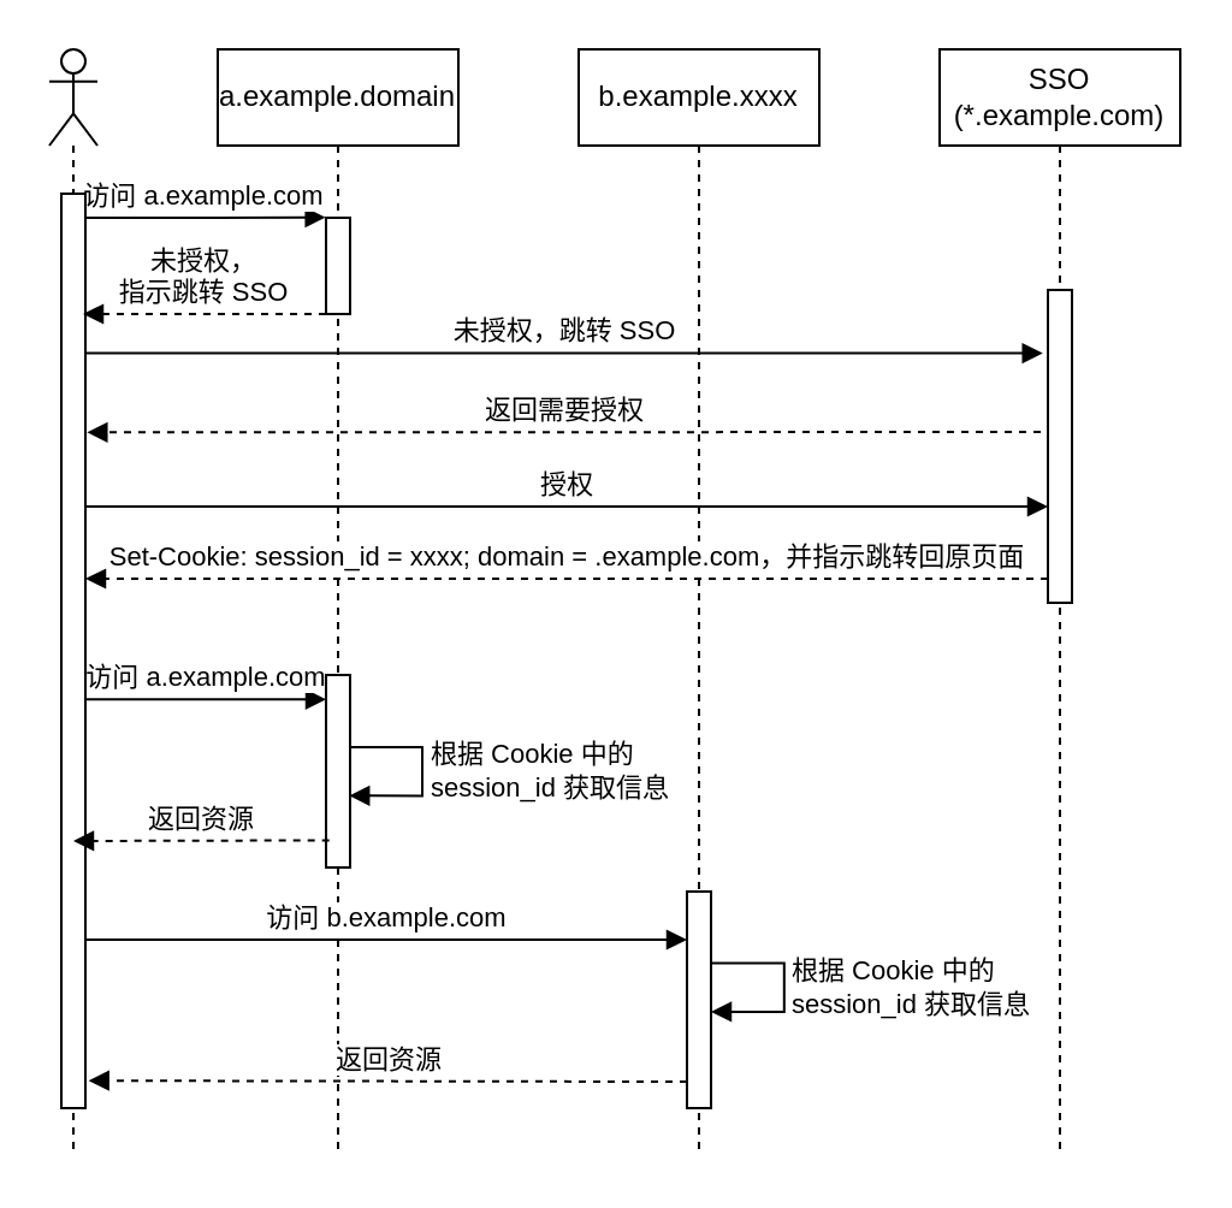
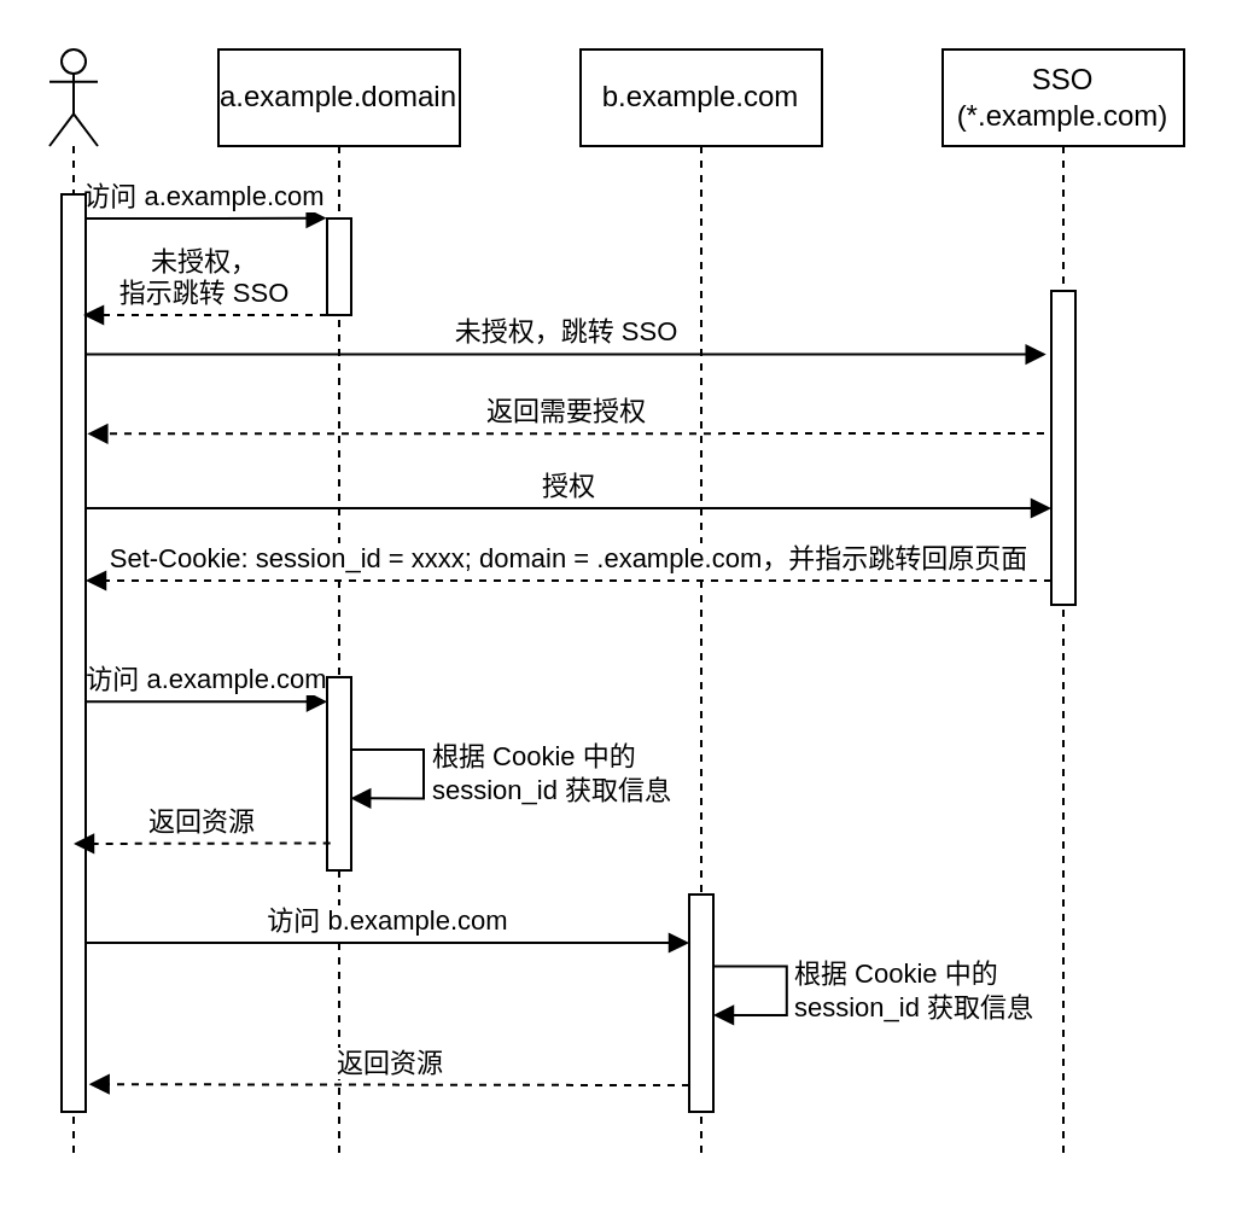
  <mxCell id="0" />
  <mxCell id="1" parent="0" />
  <mxCell id="2" value="" style="shape=umlLifeline;participant=umlActor;perimeter=lifelinePerimeter;whiteSpace=wrap;html=1;container=1;collapsible=0;recursiveResize=0;verticalAlign=top;spacingTop=36;outlineConnect=0;" vertex="1" parent="1"><mxGeometry x="20" y="20" width="20" height="460" as="geometry" /></mxCell>
  <mxCell id="3" value="a.example.domain" style="shape=umlLifeline;perimeter=lifelinePerimeter;whiteSpace=wrap;html=1;container=1;collapsible=0;recursiveResize=0;outlineConnect=0;" vertex="1" parent="1"><mxGeometry x="90" y="20" width="100" height="460" as="geometry" /></mxCell>
- <mxCell id="4" value="b.example.xxxx" style="shape=umlLifeline;perimeter=lifelinePerimeter;whiteSpace=wrap;html=1;container=1;collapsible=0;recursiveResize=0;outlineConnect=0;" vertex="1" parent="1"><mxGeometry x="240" y="20" width="100" height="460" as="geometry" /></mxCell>
+ <mxCell id="4" value="b.example.com" style="shape=umlLifeline;perimeter=lifelinePerimeter;whiteSpace=wrap;html=1;container=1;collapsible=0;recursiveResize=0;outlineConnect=0;" vertex="1" parent="1"><mxGeometry x="240" y="20" width="100" height="460" as="geometry" /></mxCell>
  <mxCell id="5" value="SSO (*.example.com)" style="shape=umlLifeline;perimeter=lifelinePerimeter;whiteSpace=wrap;html=1;container=1;collapsible=0;recursiveResize=0;outlineConnect=0;" vertex="1" parent="1"><mxGeometry x="390" y="20" width="100" height="460" as="geometry" /></mxCell>
  <mxCell id="6" value="" style="html=1;points=[];perimeter=orthogonalPerimeter;" vertex="1" parent="1"><mxGeometry x="135" y="90" width="10" height="40" as="geometry" /></mxCell>
  <mxCell id="7" value="访问 a.example.com" style="html=1;verticalAlign=bottom;endArrow=block;entryX=-0.017;entryY=-0.004;entryDx=0;entryDy=0;entryPerimeter=0;" edge="1" parent="1" target="6"><mxGeometry width="80" relative="1" as="geometry"><mxPoint x="34" y="90" as="sourcePoint" /><mxPoint x="130" y="100" as="targetPoint" /><Array as="points"><mxPoint x="80" y="90" /></Array></mxGeometry></mxCell>
  <mxCell id="8" value="" style="html=1;points=[];perimeter=orthogonalPerimeter;" vertex="1" parent="1"><mxGeometry x="435" y="120" width="10" height="130" as="geometry" /></mxCell>
  <mxCell id="9" value="未授权，跳转 SSO" style="html=1;verticalAlign=bottom;endArrow=block;entryX=-0.214;entryY=0.202;entryDx=0;entryDy=0;entryPerimeter=0;" edge="1" parent="1" source="10" target="8"><mxGeometry width="80" relative="1" as="geometry"><mxPoint x="140" y="130" as="sourcePoint" /><mxPoint x="435" y="130" as="targetPoint" /></mxGeometry></mxCell>
  <mxCell id="10" value="" style="html=1;points=[];perimeter=orthogonalPerimeter;" vertex="1" parent="1"><mxGeometry x="25" y="80" width="10" height="380" as="geometry" /></mxCell>
  <mxCell id="11" value="返回需要授权" style="html=1;verticalAlign=bottom;endArrow=block;dashed=1;entryX=1.066;entryY=0.261;entryDx=0;entryDy=0;entryPerimeter=0;" edge="1" parent="1" target="10"><mxGeometry width="80" relative="1" as="geometry"><mxPoint x="432" y="179" as="sourcePoint" /><mxPoint x="35" y="160" as="targetPoint" /><Array as="points" /></mxGeometry></mxCell>
  <mxCell id="12" value="授权" style="html=1;verticalAlign=bottom;endArrow=block;" edge="1" parent="1" source="10" target="8"><mxGeometry width="80" relative="1" as="geometry"><mxPoint x="35" y="200" as="sourcePoint" /><mxPoint x="330" y="200" as="targetPoint" /><Array as="points"><mxPoint x="180" y="210" /></Array></mxGeometry></mxCell>
  <mxCell id="13" value="Set-Cookie: session_id = xxxx; domain = .example.com，并指示跳转回原页面" style="html=1;verticalAlign=bottom;endArrow=block;dashed=1;" edge="1" parent="1" source="8" target="10"><mxGeometry width="80" relative="1" as="geometry"><mxPoint x="430" y="249" as="sourcePoint" /><mxPoint x="50" y="240" as="targetPoint" /><Array as="points"><mxPoint x="240" y="240" /></Array></mxGeometry></mxCell>
  <mxCell id="14" value="" style="html=1;points=[];perimeter=orthogonalPerimeter;" vertex="1" parent="1"><mxGeometry x="135" y="280" width="10" height="80" as="geometry" /></mxCell>
  <mxCell id="15" value="访问 a.example.com" style="html=1;verticalAlign=bottom;endArrow=block;" edge="1" parent="1" target="14"><mxGeometry width="80" relative="1" as="geometry"><mxPoint x="35" y="290.16" as="sourcePoint" /><mxPoint x="130" y="290" as="targetPoint" /><Array as="points"><mxPoint x="85.5" y="290.16" /></Array></mxGeometry></mxCell>
  <mxCell id="16" value="根据 Cookie 中的&lt;br&gt;session_id 获取信息" style="edgeStyle=orthogonalEdgeStyle;html=1;align=left;spacingLeft=2;endArrow=block;rounded=0;entryX=0.962;entryY=0.627;entryDx=0;entryDy=0;entryPerimeter=0;" edge="1" parent="1" target="14"><mxGeometry relative="1" as="geometry"><mxPoint x="145" y="310" as="sourcePoint" /><Array as="points"><mxPoint x="175" y="310" /><mxPoint x="175" y="330" /></Array><mxPoint x="150" y="330" as="targetPoint" /></mxGeometry></mxCell>
  <mxCell id="17" value="未授权，&lt;br&gt;指示跳转 SSO" style="html=1;verticalAlign=bottom;endArrow=block;dashed=1;" edge="1" parent="1" source="6"><mxGeometry width="80" relative="1" as="geometry"><mxPoint x="435" y="109.17" as="sourcePoint" /><mxPoint x="34" y="130" as="targetPoint" /></mxGeometry></mxCell>
  <mxCell id="18" value="返回资源" style="html=1;verticalAlign=bottom;endArrow=block;dashed=1;exitX=0.134;exitY=0.859;exitDx=0;exitDy=0;exitPerimeter=0;" edge="1" parent="1" source="14"><mxGeometry width="80" relative="1" as="geometry"><mxPoint x="130" y="350" as="sourcePoint" /><mxPoint x="30" y="349" as="targetPoint" /></mxGeometry></mxCell>
  <mxCell id="19" value="" style="html=1;points=[];perimeter=orthogonalPerimeter;" vertex="1" parent="1"><mxGeometry x="285" y="370" width="10" height="90" as="geometry" /></mxCell>
  <mxCell id="20" value="访问 b.example.com" style="html=1;verticalAlign=bottom;endArrow=block;" edge="1" parent="1" target="19"><mxGeometry width="80" relative="1" as="geometry"><mxPoint x="35" y="390" as="sourcePoint" /><mxPoint x="135" y="390" as="targetPoint" /><Array as="points"><mxPoint x="85.5" y="390" /></Array></mxGeometry></mxCell>
  <mxCell id="21" value="根据 Cookie 中的&lt;br&gt;session_id 获取信息" style="edgeStyle=orthogonalEdgeStyle;html=1;align=left;spacingLeft=2;endArrow=block;rounded=0;entryX=0.962;entryY=0.627;entryDx=0;entryDy=0;entryPerimeter=0;" edge="1" parent="1"><mxGeometry relative="1" as="geometry"><mxPoint x="295.38" y="399.8" as="sourcePoint" /><Array as="points"><mxPoint x="325.38" y="399.8" /><mxPoint x="325.38" y="419.8" /></Array><mxPoint x="295" y="419.96" as="targetPoint" /></mxGeometry></mxCell>
  <mxCell id="22" value="返回资源" style="html=1;verticalAlign=bottom;endArrow=block;dashed=1;exitX=0;exitY=0.878;exitDx=0;exitDy=0;exitPerimeter=0;entryX=1.134;entryY=0.97;entryDx=0;entryDy=0;entryPerimeter=0;" edge="1" parent="1" source="19" target="10"><mxGeometry width="80" relative="1" as="geometry"><mxPoint x="280" y="450" as="sourcePoint" /><mxPoint x="38" y="447" as="targetPoint" /></mxGeometry></mxCell>
